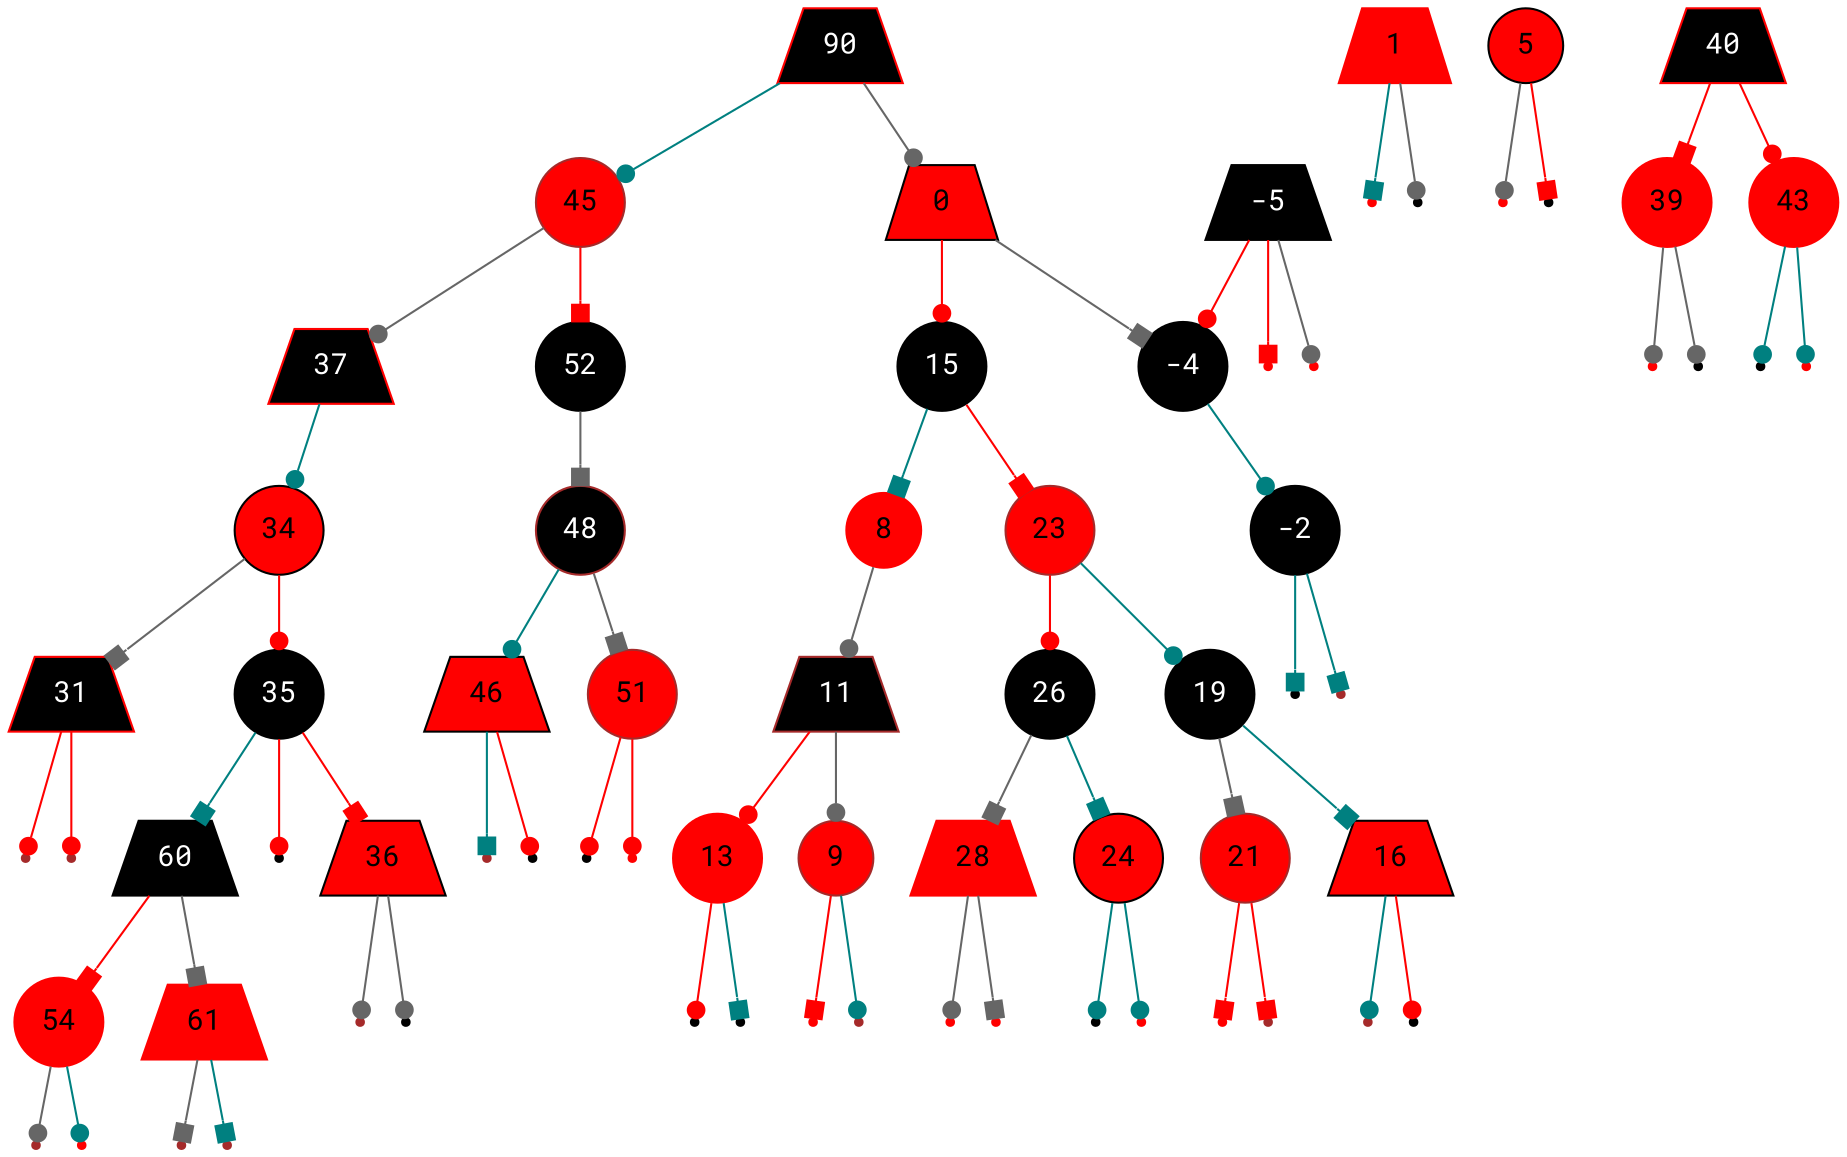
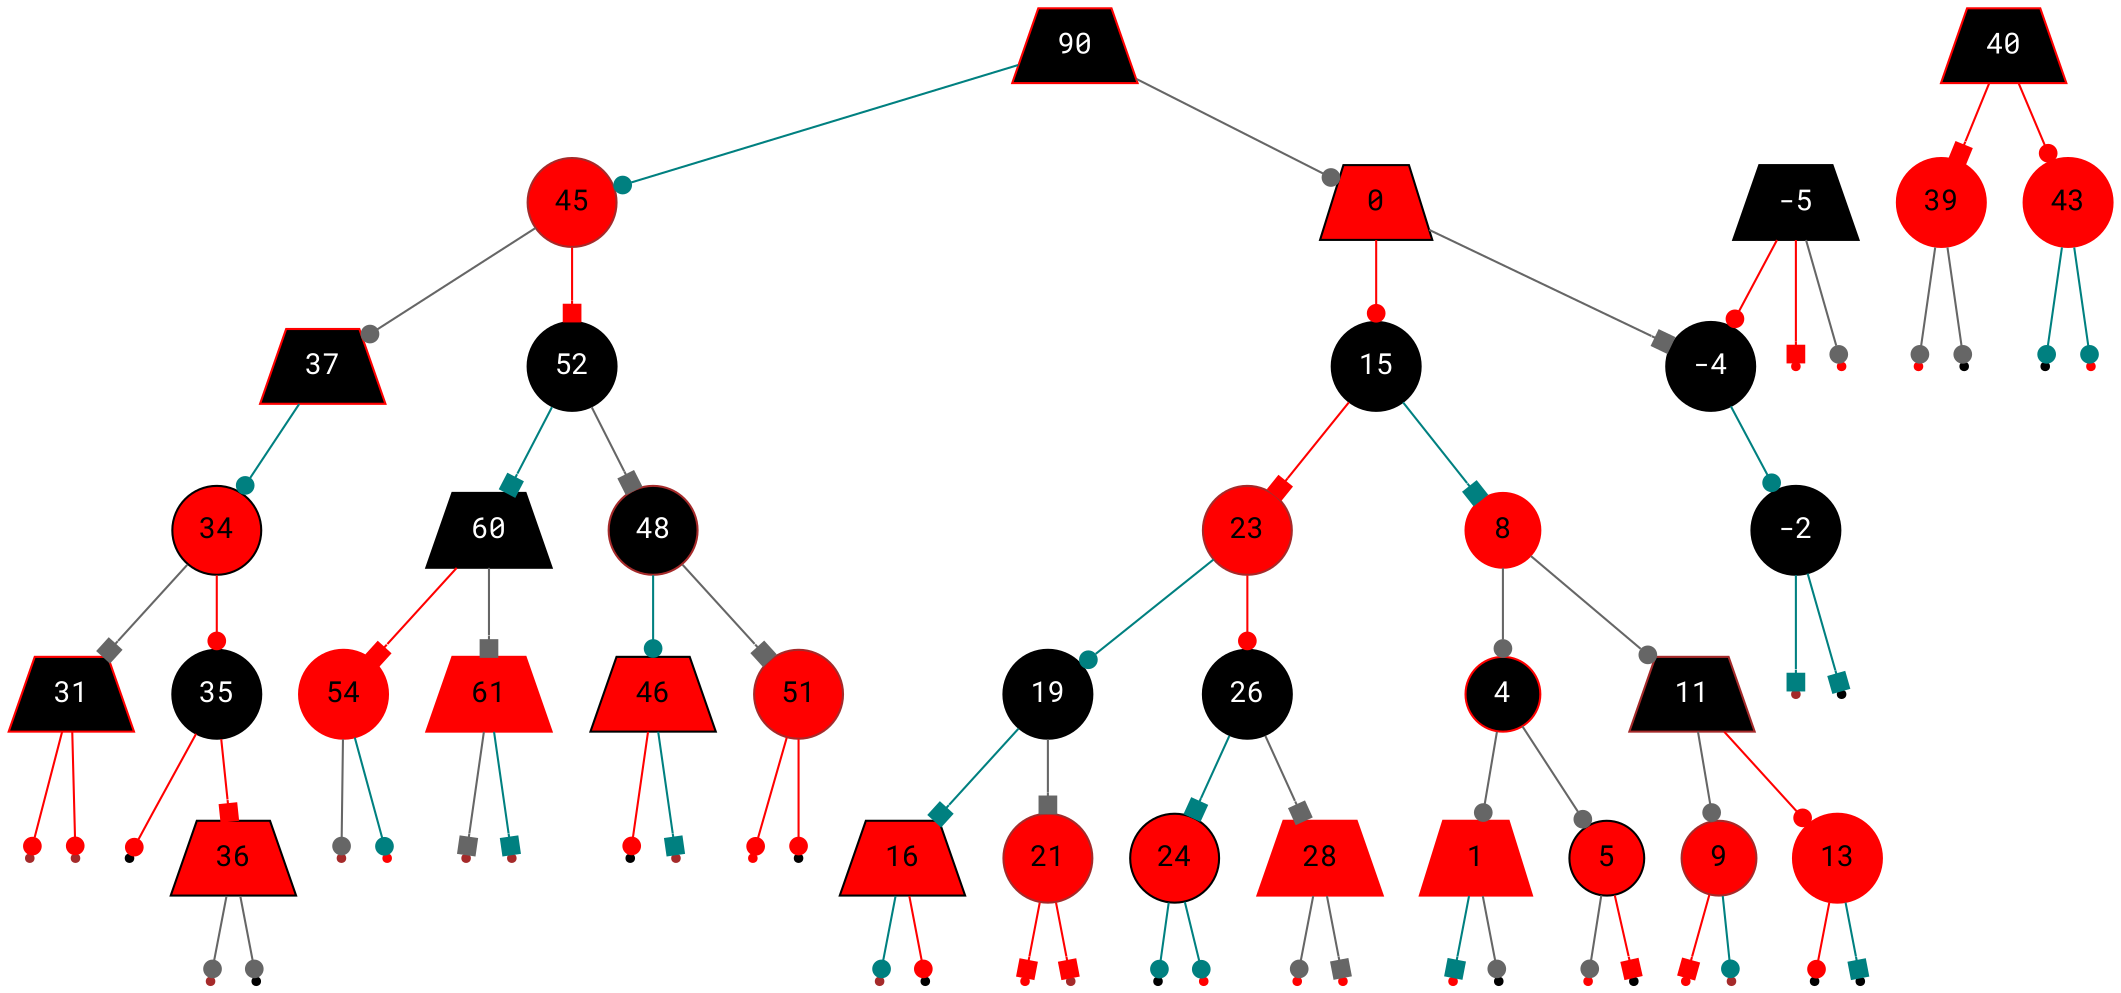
  digraph {
    fontname="Roboto Mono"
    node [color=black fontname="Roboto Mono" shape=point]
    edge [arrowhead=dot color=gray40 fontname="Roboto Mono"]
    n1 [color=red fillcolor=black fontcolor=white label=90 shape=trapezium style=filled]
    n2 [fillcolor=red label=0 shape=trapezium style=filled]
    n3 [color=brown fillcolor=red label=45 shape=circle style=filled]
    n4 [fillcolor=black fontcolor=white label=-4 shape=circle style=filled]
    n5 [fillcolor=black fontcolor=white label=15 shape=circle style=filled]
    n6 [color=red fillcolor=black fontcolor=white label=37 shape=trapezium style=filled]
    n7 [fillcolor=black fontcolor=white label=52 shape=circle style=filled]
    n8 [fillcolor=black fontcolor=white label=-2 shape=circle style=filled]
    n9 [color=red fillcolor=red label=8 shape=circle style=filled]
    n10 [color=brown fillcolor=red label=23 shape=circle style=filled]
    n11 [fillcolor=black fontcolor=white label=-5 shape=trapezium style=filled]
    null1 [color=red]
    null2 [color=red]
    null3 [color=brown]
    null4
+   n16 [color=red fillcolor=black fontcolor=white label=4 shape=circle style=filled]
    n17 [color=brown fillcolor=black fontcolor=white label=11 shape=trapezium style=filled]
    n18 [fillcolor=black fontcolor=white label=19 shape=circle style=filled]
    n19 [fillcolor=black fontcolor=white label=26 shape=circle style=filled]
    n20 [color=red fillcolor=red label=1 shape=trapezium style=filled]
    n21 [fillcolor=red label=5 shape=circle style=filled]
    n22 [color=brown fillcolor=red label=9 shape=circle style=filled]
    n23 [color=red fillcolor=red label=13 shape=circle style=filled]
    null5 [color=red]
    null6
    null7 [color=red]
    null8
    null9 [color=red]
    null10 [color=brown]
    null11
    null12
    n32 [fillcolor=red label=16 shape=trapezium style=filled]
    n33 [color=brown fillcolor=red label=21 shape=circle style=filled]
    n34 [fillcolor=red label=24 shape=circle style=filled]
    n35 [color=red fillcolor=red label=28 shape=trapezium style=filled]
    null13 [color=brown]
    null14
    null15 [color=red]
    null16 [color=brown]
    null17
    null18 [color=red]
    null19 [color=red]
    null20 [color=red]
    n44 [fillcolor=red label=34 shape=circle style=filled]
    n45 [color=brown fillcolor=black fontcolor=white label=48 shape=circle style=filled]
    n46 [fillcolor=black fontcolor=white label=60 shape=trapezium style=filled]
    n47 [color=red fillcolor=black fontcolor=white label=31 shape=trapezium style=filled]
    n48 [fillcolor=black fontcolor=white label=35 shape=circle style=filled]
    n49 [color=red fillcolor=black fontcolor=white label=40 shape=trapezium style=filled]
    n50 [color=red fillcolor=red label=39 shape=circle style=filled]
    n51 [color=red fillcolor=red label=43 shape=circle style=filled]
    null21 [color=brown]
    null22 [color=brown]
    null23
    n55 [fillcolor=red label=36 shape=trapezium style=filled]
    null24 [color=brown]
    null25
    null26 [color=red]
    null27
    null28
    null29 [color=red]
    n62 [fillcolor=red label=46 shape=trapezium style=filled]
    n63 [color=brown fillcolor=red label=51 shape=circle style=filled]
    n64 [color=red fillcolor=red label=54 shape=circle style=filled]
    n65 [color=red fillcolor=red label=61 shape=trapezium style=filled]
    null30
    null31 [color=brown]
    null32 [color=red]
    null33
    null34 [color=brown]
    null35 [color=red]
    null36 [color=brown]
    null37 [color=brown]
    n1 -> n2
    n1 -> n3 [color=teal]
    n2 -> n4 [arrowhead=box]
    n2 -> n5 [color=red]
    n3 -> n6
    n3 -> n7 [arrowhead=box color=red]
    n4 -> n8 [color=teal]
    n5 -> n9 [arrowhead=box color=teal]
    n5 -> n10 [arrowhead=box color=red]
    n6 -> n44 [color=teal]
    n7 -> n45 [arrowhead=box]
-   n48 -> n46 [arrowhead=box color=teal]
+   n7 -> n46 [arrowhead=box color=teal]
    n8 -> null3 [arrowhead=box color=teal]
    n8 -> null4 [arrowhead=box color=teal]
+   n9 -> n16
    n9 -> n17
    n10 -> n18 [color=teal]
    n10 -> n19 [color=red]
    n11 -> n4 [color=red]
    n11 -> null1 [arrowhead=box color=red]
    n11 -> null2
+   n16 -> n20
+   n16 -> n21
    n17 -> n22
    n17 -> n23 [color=red]
    n18 -> n32 [arrowhead=box color=teal]
    n18 -> n33 [arrowhead=box]
    n19 -> n34 [arrowhead=box color=teal]
    n19 -> n35 [arrowhead=box]
    n20 -> null5 [arrowhead=box color=teal]
    n20 -> null6
    n21 -> null7
    n21 -> null8 [arrowhead=box color=red]
    n22 -> null9 [arrowhead=box color=red]
    n22 -> null10 [color=teal]
    n23 -> null11 [color=red]
    n23 -> null12 [arrowhead=box color=teal]
    n32 -> null13 [color=teal]
    n32 -> null14 [color=red]
    n33 -> null15 [arrowhead=box color=red]
    n33 -> null16 [arrowhead=box color=red]
    n34 -> null17 [color=teal]
    n34 -> null18 [color=teal]
    n35 -> null19
    n35 -> null20 [arrowhead=box]
    n44 -> n47 [arrowhead=box]
    n44 -> n48 [color=red]
    n45 -> n62 [color=teal]
    n45 -> n63 [arrowhead=box]
    n46 -> n64 [arrowhead=box color=red]
    n46 -> n65 [arrowhead=box]
    n47 -> null21 [color=red]
    n47 -> null22 [color=red]
    n48 -> null23 [color=red]
    n48 -> n55 [arrowhead=box color=red]
    n49 -> n50 [arrowhead=box color=red]
    n49 -> n51 [color=red]
    n50 -> null26
    n50 -> null27
    n51 -> null28 [color=teal]
    n51 -> null29 [color=teal]
    n55 -> null24
    n55 -> null25
    n62 -> null30 [color=red]
    n62 -> null31 [arrowhead=box color=teal]
    n63 -> null32 [color=red]
    n63 -> null33 [color=red]
    n64 -> null34
    n64 -> null35 [color=teal]
    n65 -> null36 [arrowhead=box]
    n65 -> null37 [arrowhead=box color=teal]
  }
